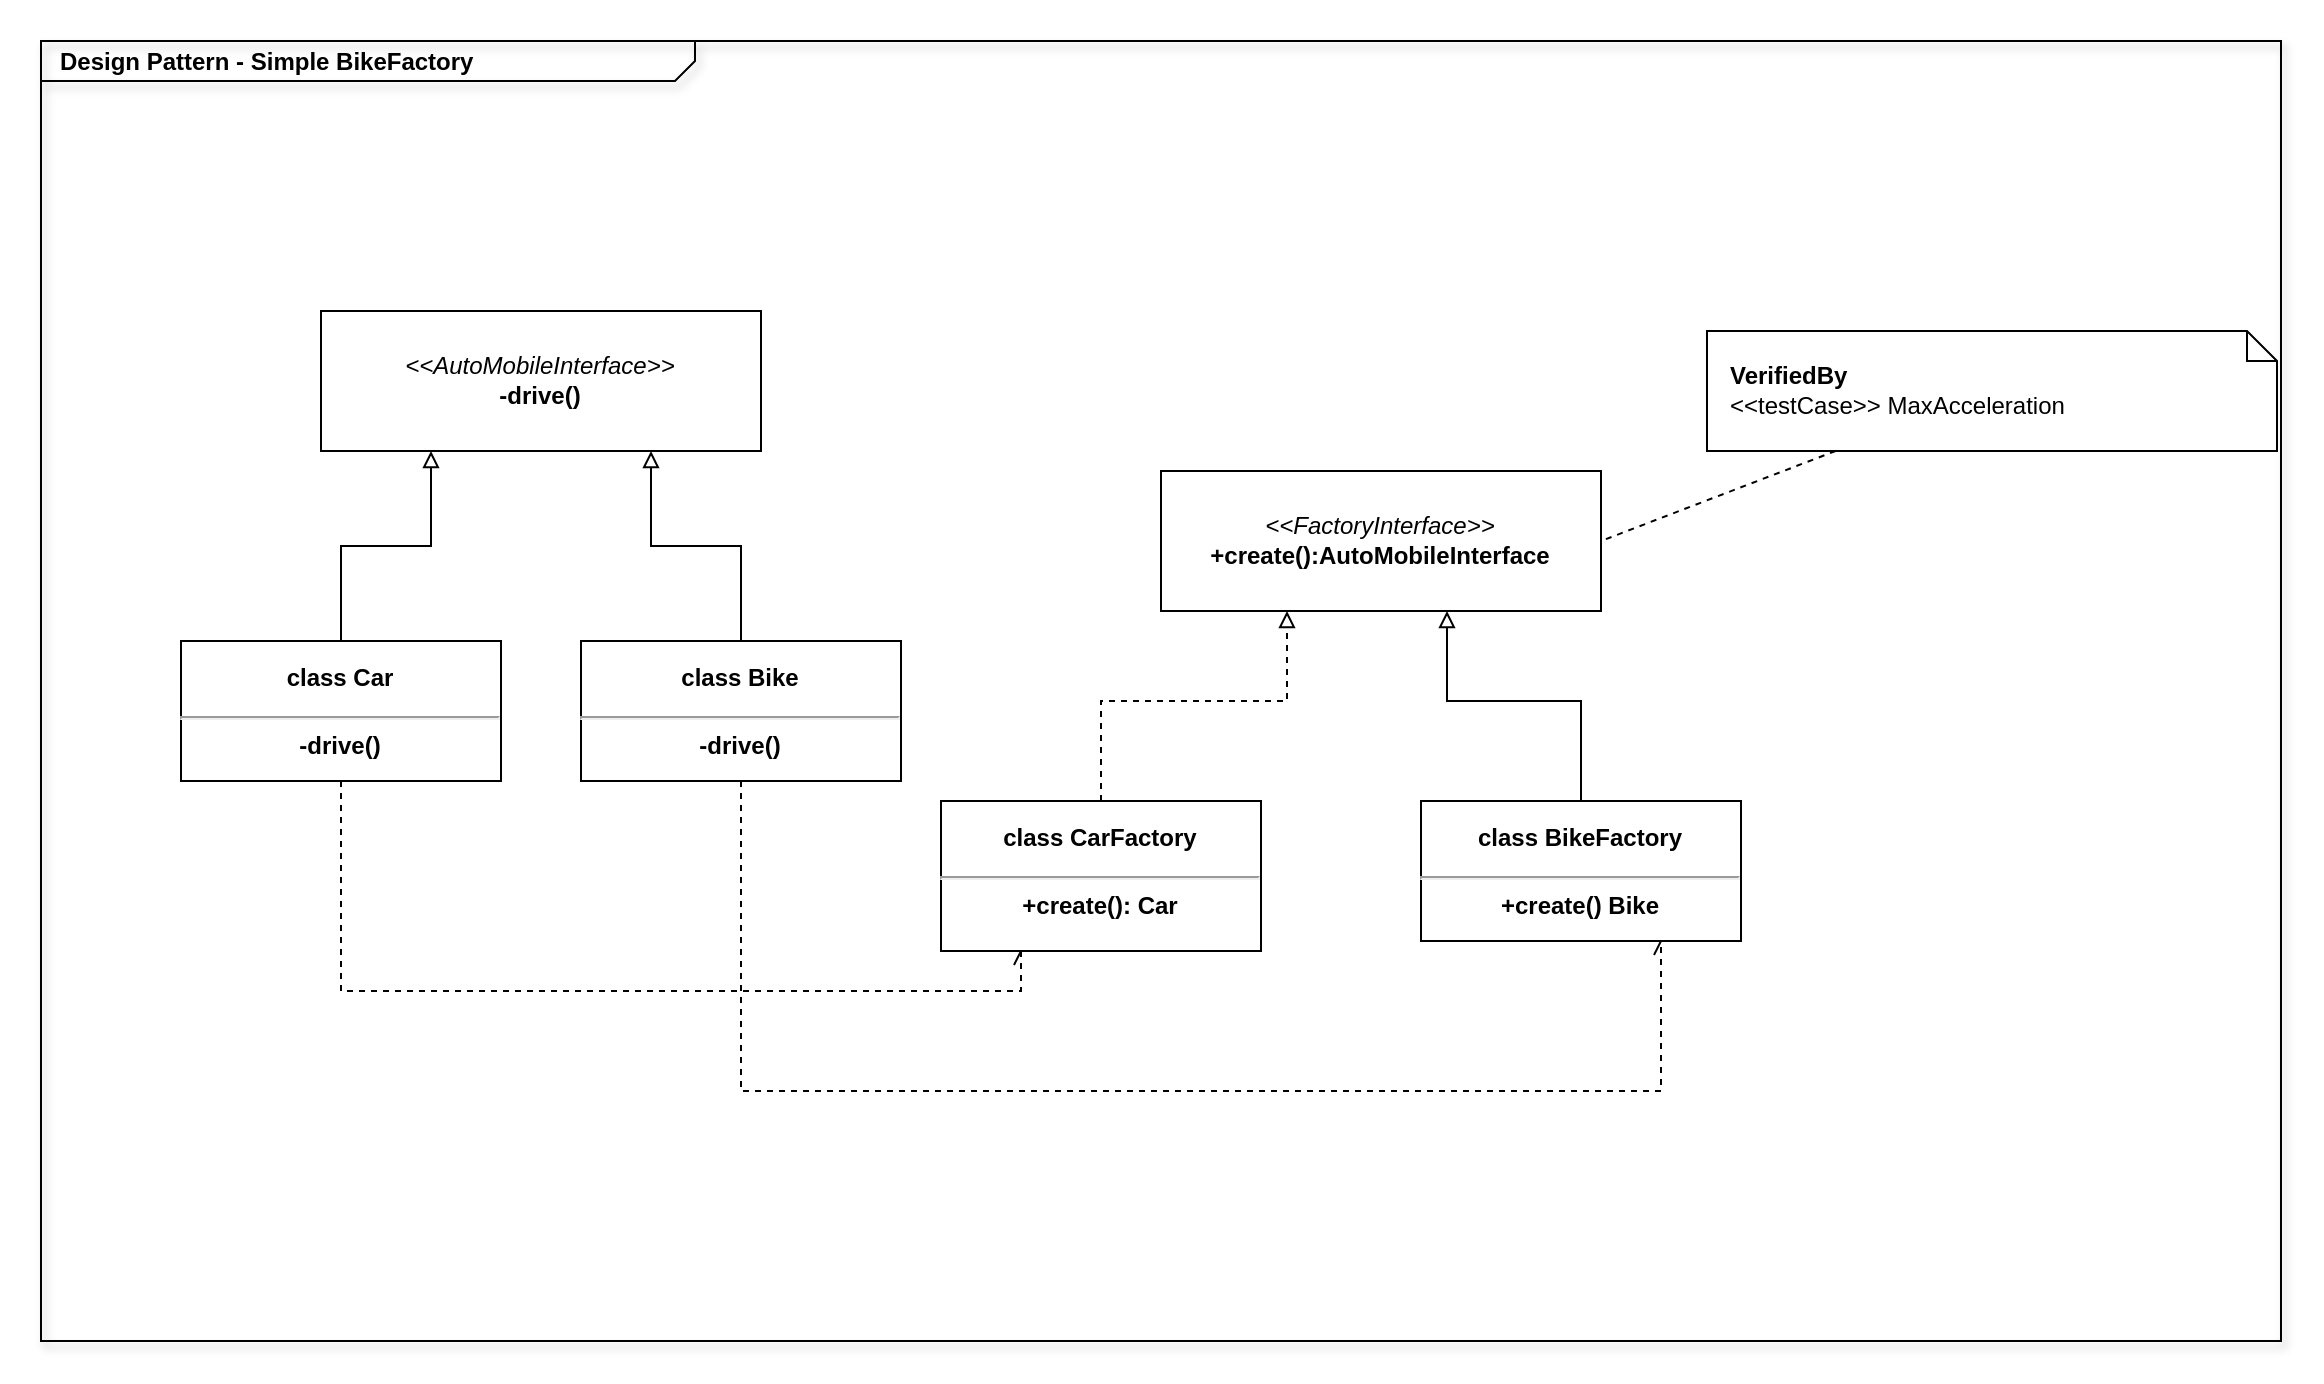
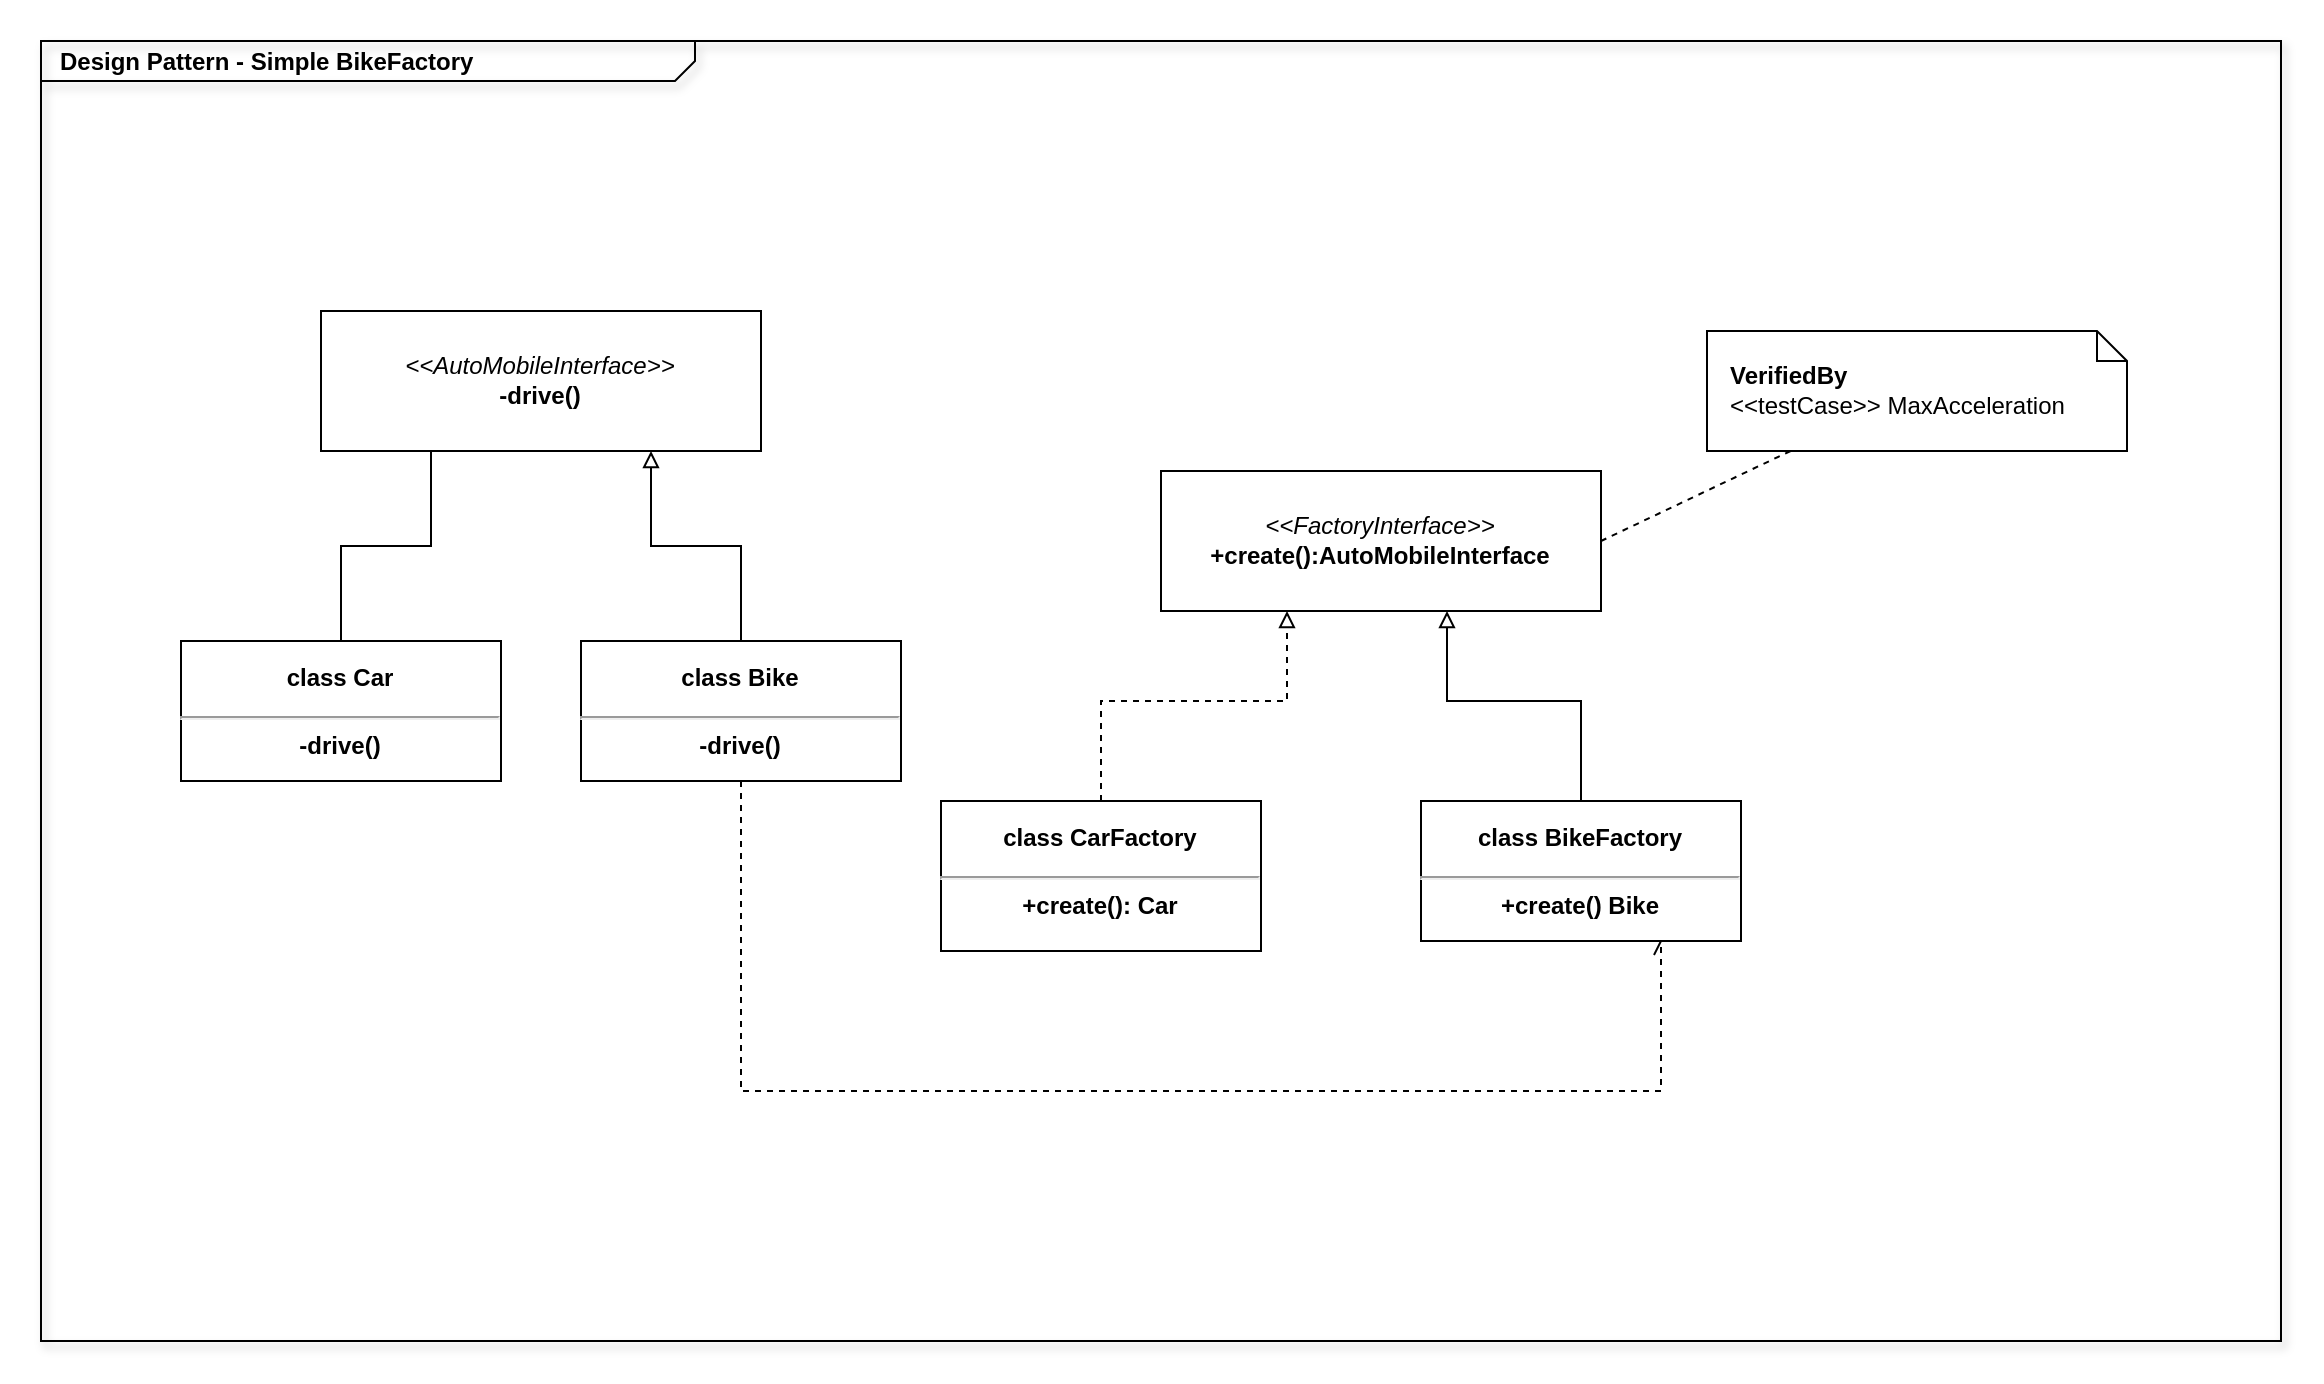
  <mxCell id="0" style=";html=1;" />
  <mxCell id="1" style=";html=1;" parent="0" />
  <mxCell id="2" value="&lt;p style=&quot;margin: 0px ; margin-top: 4px ; margin-left: 10px ; text-align: left&quot;&gt;&lt;b&gt;Design Pattern - Simple BikeFactory&lt;/b&gt;&lt;/p&gt;&lt;p style=&quot;margin: 0px ; margin-top: 4px ; margin-left: 10px ; text-align: left&quot;&gt;&lt;b&gt;&lt;br&gt;&lt;/b&gt;&lt;/p&gt;" style="html=1;strokeWidth=1;shape=mxgraph.sysml.package;html=1;overflow=fill;whiteSpace=wrap;fillColor=none;gradientColor=none;fontSize=12;align=center;labelX=327.64;shadow=1;" parent="1" vertex="1"><mxGeometry x="20" y="20" width="1120" height="650" as="geometry" /></mxCell>
  <mxCell id="3" value="&lt;i style=&quot;font-weight: normal&quot;&gt;&amp;lt;&amp;lt;FactoryInterface&amp;gt;&amp;gt;&lt;/i&gt;&lt;br&gt;+create():AutoMobileInterface" style="shape=folder;tabWidth=80;tabHeight=0;tabPosition=left;strokeWidth=1;html=1;whiteSpace=wrap;align=center;fontSize=12;fontStyle=1" parent="1" vertex="1"><mxGeometry x="580" y="235" width="220" height="70" as="geometry" /></mxCell>
  <mxCell id="4" style="edgeStyle=orthogonalEdgeStyle;rounded=0;html=1;jettySize=auto;orthogonalLoop=1;endArrow=block;endFill=0;dashed=1;" parent="1" source="5" target="3" edge="1"><mxGeometry relative="1" as="geometry"><Array as="points"><mxPoint x="550" y="350" /><mxPoint x="643" y="350" /></Array></mxGeometry></mxCell>
  <mxCell id="5" value="&lt;p&gt;class CarFactory&lt;/p&gt;&lt;hr&gt;+create(): Car" style="shape=rect;html=1;overflow=fill;whiteSpace=wrap;align=center;fontStyle=1" parent="1" vertex="1"><mxGeometry x="470" y="400" width="160" height="75" as="geometry" /></mxCell>
  <mxCell id="6" style="edgeStyle=orthogonalEdgeStyle;rounded=0;html=1;endArrow=block;endFill=0;jettySize=auto;orthogonalLoop=1;" parent="1" source="7" target="3" edge="1"><mxGeometry relative="1" as="geometry"><Array as="points"><mxPoint x="790" y="350" /><mxPoint x="723" y="350" /></Array></mxGeometry></mxCell>
  <mxCell id="7" value="&lt;p&gt;class BikeFactory&lt;/p&gt;&lt;hr&gt;+create() Bike" style="shape=rect;html=1;overflow=fill;whiteSpace=wrap;align=center;fontStyle=1" parent="1" vertex="1"><mxGeometry x="710" y="400" width="160" height="70" as="geometry" /></mxCell>
  <mxCell id="8" style="rounded=0;html=1;endArrow=none;endFill=0;jettySize=auto;orthogonalLoop=1;dashed=1;entryX=0;entryY=0;entryDx=220;entryDy=35;entryPerimeter=0;" parent="1" source="9" target="3" edge="1"><mxGeometry relative="1" as="geometry"><mxPoint x="1065.684" y="520" as="targetPoint" /></mxGeometry></mxCell>
- <mxCell id="9" value="&lt;b&gt;VerifiedBy&lt;/b&gt;&lt;div&gt;&amp;lt;&amp;lt;testCase&amp;gt;&amp;gt; MaxAcceleration&lt;/div&gt;" style="shape=note;size=15;align=left;spacingLeft=10;html=1;whiteSpace=wrap;strokeWidth=1;fontSize=12;" parent="1" vertex="1"><mxGeometry x="853" y="165" width="285" height="60" as="geometry" /></mxCell>
+ <mxCell id="9" value="&lt;b&gt;VerifiedBy&lt;/b&gt;&lt;div&gt;&amp;lt;&amp;lt;testCase&amp;gt;&amp;gt; MaxAcceleration&lt;/div&gt;" style="shape=note;size=15;align=left;spacingLeft=10;html=1;whiteSpace=wrap;strokeWidth=1;fontSize=12;" parent="1" vertex="1"><mxGeometry x="853" y="165" width="210" height="60" as="geometry" /></mxCell>
  <mxCell id="10" style="edgeStyle=orthogonalEdgeStyle;rounded=0;orthogonalLoop=1;jettySize=auto;html=1;entryX=0.75;entryY=1;entryDx=0;entryDy=0;entryPerimeter=0;endArrow=block;endFill=0;" edge="1" parent="1" source="12" target="16"><mxGeometry relative="1" as="geometry" /></mxCell>
  <mxCell id="11" style="edgeStyle=orthogonalEdgeStyle;rounded=0;orthogonalLoop=1;jettySize=auto;html=1;entryX=0.75;entryY=1;entryDx=0;entryDy=0;endArrow=openAsync;endFill=0;dashed=1;" edge="1" parent="1" source="12" target="7"><mxGeometry relative="1" as="geometry"><Array as="points"><mxPoint x="370" y="545" /><mxPoint x="830" y="545" /></Array></mxGeometry></mxCell>
  <mxCell id="12" value="&lt;p&gt;class Bike&lt;/p&gt;&lt;hr&gt;-drive()" style="shape=rect;html=1;overflow=fill;whiteSpace=wrap;align=center;fontStyle=1" vertex="1" parent="1"><mxGeometry x="290" y="320" width="160" height="70" as="geometry" /></mxCell>
- <mxCell id="13" style="edgeStyle=orthogonalEdgeStyle;rounded=0;orthogonalLoop=1;jettySize=auto;html=1;entryX=0.25;entryY=1;entryDx=0;entryDy=0;entryPerimeter=0;endArrow=block;endFill=0;" edge="1" parent="1" source="15" target="16"><mxGeometry relative="1" as="geometry" /></mxCell>
- <mxCell id="14" style="edgeStyle=orthogonalEdgeStyle;rounded=0;orthogonalLoop=1;jettySize=auto;html=1;entryX=0.25;entryY=1;entryDx=0;entryDy=0;endArrow=openAsync;endFill=0;dashed=1;" edge="1" parent="1" source="15" target="5"><mxGeometry relative="1" as="geometry"><Array as="points"><mxPoint x="170" y="495" /><mxPoint x="510" y="495" /></Array></mxGeometry></mxCell>
+ <mxCell id="13" style="edgeStyle=orthogonalEdgeStyle;rounded=0;orthogonalLoop=1;jettySize=auto;html=1;entryX=0.25;entryY=1;entryDx=0;entryDy=0;entryPerimeter=0;endArrow=none;endFill=0;" edge="1" parent="1" source="15" target="16"><mxGeometry relative="1" as="geometry" /></mxCell>
  <mxCell id="15" value="&lt;p&gt;class Car&lt;/p&gt;&lt;hr&gt;-drive()" style="shape=rect;html=1;overflow=fill;whiteSpace=wrap;align=center;fontStyle=1" vertex="1" parent="1"><mxGeometry x="90" y="320" width="160" height="70" as="geometry" /></mxCell>
  <mxCell id="16" value="&lt;i style=&quot;font-weight: normal&quot;&gt;&amp;lt;&amp;lt;&lt;/i&gt;&lt;span style=&quot;font-weight: normal&quot;&gt;&lt;i&gt;AutoMobileInterface&lt;/i&gt;&lt;/span&gt;&lt;i style=&quot;font-weight: normal&quot;&gt;&amp;gt;&amp;gt;&lt;/i&gt;&lt;br&gt;-drive()" style="shape=folder;tabWidth=80;tabHeight=0;tabPosition=left;strokeWidth=1;html=1;whiteSpace=wrap;align=center;fontSize=12;fontStyle=1" vertex="1" parent="1"><mxGeometry x="160" y="155" width="220" height="70" as="geometry" /></mxCell>
